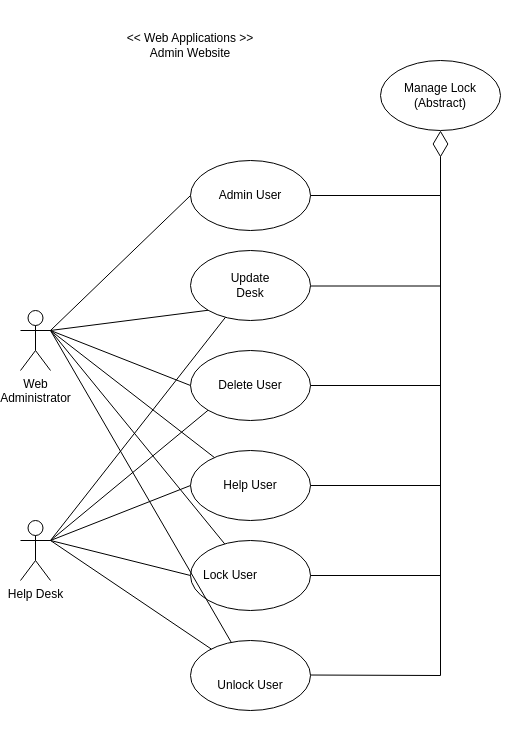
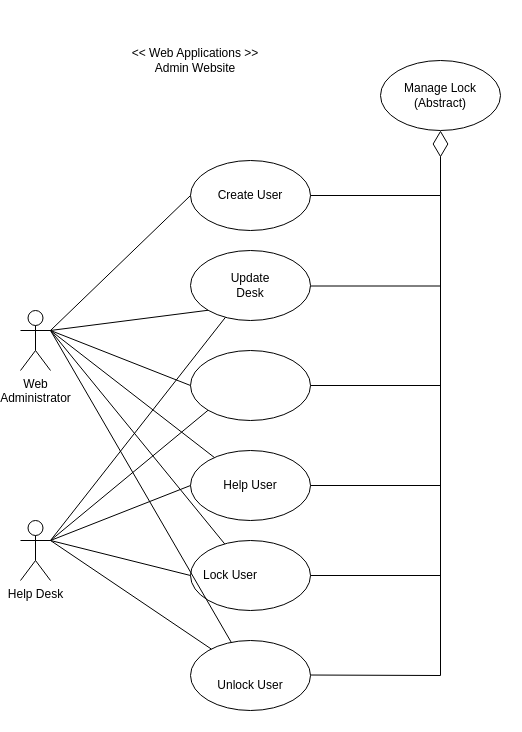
  <mxCell id="0" />
  <mxCell id="1" parent="0" />
  <mxCell id="2" value="Web&lt;br&gt;Administrator" style="shape=umlActor;verticalLabelPosition=bottom;verticalAlign=top;html=1;outlineConnect=0;" vertex="1" parent="1"><mxGeometry x="20" y="310" width="30" height="60" as="geometry" /></mxCell>
  <mxCell id="3" value="Help Desk" style="shape=umlActor;verticalLabelPosition=bottom;verticalAlign=top;html=1;outlineConnect=0;" vertex="1" parent="1"><mxGeometry x="20" y="520" width="30" height="60" as="geometry" /></mxCell>
- <mxCell id="4" value="&amp;lt;&amp;lt; Web Applications &amp;gt;&amp;gt;&lt;br&gt;Admin Website" style="text;html=1;strokeColor=none;fillColor=none;align=center;verticalAlign=middle;whiteSpace=wrap;rounded=0;" vertex="1" parent="1"><mxGeometry x="110" y="20" width="160" height="50" as="geometry" /></mxCell>
+ <mxCell id="4" value="&amp;lt;&amp;lt; Web Applications &amp;gt;&amp;gt;&lt;br&gt;Admin Website" style="text;html=1;strokeColor=none;fillColor=none;align=center;verticalAlign=middle;whiteSpace=wrap;rounded=0;" vertex="1" parent="1"><mxGeometry x="115" y="35" width="160" height="50" as="geometry" /></mxCell>
  <mxCell id="5" value="" style="ellipse;whiteSpace=wrap;html=1;" vertex="1" parent="1"><mxGeometry x="190" y="160" width="120" height="70" as="geometry" /></mxCell>
  <mxCell id="6" value="" style="ellipse;whiteSpace=wrap;html=1;" vertex="1" parent="1"><mxGeometry x="190" y="250" width="120" height="70" as="geometry" /></mxCell>
  <mxCell id="7" value="" style="ellipse;whiteSpace=wrap;html=1;" vertex="1" parent="1"><mxGeometry x="190" y="350" width="120" height="70" as="geometry" /></mxCell>
  <mxCell id="8" value="" style="ellipse;whiteSpace=wrap;html=1;" vertex="1" parent="1"><mxGeometry x="190" y="450" width="120" height="70" as="geometry" /></mxCell>
  <mxCell id="9" value="" style="ellipse;whiteSpace=wrap;html=1;" vertex="1" parent="1"><mxGeometry x="190" y="540" width="120" height="70" as="geometry" /></mxCell>
  <mxCell id="10" value="" style="ellipse;whiteSpace=wrap;html=1;" vertex="1" parent="1"><mxGeometry x="190" y="640" width="120" height="70" as="geometry" /></mxCell>
  <mxCell id="11" value="" style="ellipse;whiteSpace=wrap;html=1;" vertex="1" parent="1"><mxGeometry x="380" y="60" width="120" height="70" as="geometry" /></mxCell>
  <mxCell id="12" value="Manage Lock&lt;br&gt;(Abstract)" style="text;html=1;strokeColor=none;fillColor=none;align=center;verticalAlign=middle;whiteSpace=wrap;rounded=0;" vertex="1" parent="1"><mxGeometry x="390" y="80" width="100" height="30" as="geometry" /></mxCell>
- <mxCell id="13" value="Admin User" style="text;html=1;strokeColor=none;fillColor=none;align=center;verticalAlign=middle;whiteSpace=wrap;rounded=0;" vertex="1" parent="1"><mxGeometry x="210" y="180" width="80" height="30" as="geometry" /></mxCell>
+ <mxCell id="13" value="Create User" style="text;html=1;strokeColor=none;fillColor=none;align=center;verticalAlign=middle;whiteSpace=wrap;rounded=0;" vertex="1" parent="1"><mxGeometry x="210" y="180" width="80" height="30" as="geometry" /></mxCell>
  <mxCell id="14" value="Update Desk" style="text;html=1;strokeColor=none;fillColor=none;align=center;verticalAlign=middle;whiteSpace=wrap;rounded=0;" vertex="1" parent="1"><mxGeometry x="215" y="270" width="70" height="30" as="geometry" /></mxCell>
- <mxCell id="15" value="Delete User" style="text;html=1;strokeColor=none;fillColor=none;align=center;verticalAlign=middle;whiteSpace=wrap;rounded=0;" vertex="1" parent="1"><mxGeometry x="215" y="370" width="70" height="30" as="geometry" /></mxCell>
  <mxCell id="16" value="Help User" style="text;html=1;strokeColor=none;fillColor=none;align=center;verticalAlign=middle;whiteSpace=wrap;rounded=0;" vertex="1" parent="1"><mxGeometry x="220" y="470" width="60" height="30" as="geometry" /></mxCell>
  <mxCell id="17" value="Lock User" style="text;html=1;strokeColor=none;fillColor=none;align=center;verticalAlign=middle;whiteSpace=wrap;rounded=0;" vertex="1" parent="1"><mxGeometry x="200" y="560" width="60" height="30" as="geometry" /></mxCell>
  <mxCell id="18" value="Unlock User" style="text;html=1;strokeColor=none;fillColor=none;align=center;verticalAlign=middle;whiteSpace=wrap;rounded=0;" vertex="1" parent="1"><mxGeometry x="210" y="670" width="80" height="30" as="geometry" /></mxCell>
  <mxCell id="19" value="" style="endArrow=none;html=1;rounded=0;entryX=0;entryY=1;entryDx=0;entryDy=0;exitX=1;exitY=0.333;exitDx=0;exitDy=0;exitPerimeter=0;" edge="1" parent="1" source="2" target="6"><mxGeometry width="50" height="50" relative="1" as="geometry"><mxPoint x="80" y="330" as="sourcePoint" /><mxPoint x="100" y="300" as="targetPoint" /></mxGeometry></mxCell>
  <mxCell id="20" value="" style="endArrow=none;html=1;rounded=0;entryX=0;entryY=0.5;entryDx=0;entryDy=0;exitX=1;exitY=0.333;exitDx=0;exitDy=0;exitPerimeter=0;" edge="1" parent="1" source="2" target="7"><mxGeometry width="50" height="50" relative="1" as="geometry"><mxPoint x="60" y="350" as="sourcePoint" /><mxPoint x="140" y="340" as="targetPoint" /></mxGeometry></mxCell>
  <mxCell id="21" value="" style="endArrow=none;html=1;rounded=0;exitX=1;exitY=0.333;exitDx=0;exitDy=0;exitPerimeter=0;" edge="1" parent="1" source="2" target="8"><mxGeometry width="50" height="50" relative="1" as="geometry"><mxPoint x="80" y="460" as="sourcePoint" /><mxPoint x="130" y="410" as="targetPoint" /></mxGeometry></mxCell>
  <mxCell id="22" value="" style="endArrow=none;html=1;rounded=0;exitX=1;exitY=0.333;exitDx=0;exitDy=0;exitPerimeter=0;" edge="1" parent="1" source="2" target="9"><mxGeometry width="50" height="50" relative="1" as="geometry"><mxPoint x="30" y="560" as="sourcePoint" /><mxPoint x="80" y="510" as="targetPoint" /></mxGeometry></mxCell>
  <mxCell id="23" value="" style="endArrow=none;html=1;rounded=0;exitX=1;exitY=0.333;exitDx=0;exitDy=0;exitPerimeter=0;" edge="1" parent="1" source="2" target="10"><mxGeometry width="50" height="50" relative="1" as="geometry"><mxPoint x="30" y="560" as="sourcePoint" /><mxPoint x="80" y="510" as="targetPoint" /></mxGeometry></mxCell>
  <mxCell id="24" value="" style="endArrow=none;html=1;rounded=0;exitX=1;exitY=0.333;exitDx=0;exitDy=0;exitPerimeter=0;" edge="1" parent="1" source="3" target="6"><mxGeometry width="50" height="50" relative="1" as="geometry"><mxPoint x="60" y="520" as="sourcePoint" /><mxPoint x="80" y="510" as="targetPoint" /></mxGeometry></mxCell>
  <mxCell id="25" value="" style="endArrow=none;html=1;rounded=0;entryX=0;entryY=1;entryDx=0;entryDy=0;exitX=1;exitY=0.333;exitDx=0;exitDy=0;exitPerimeter=0;" edge="1" parent="1" source="3" target="7"><mxGeometry width="50" height="50" relative="1" as="geometry"><mxPoint x="30" y="560" as="sourcePoint" /><mxPoint x="80" y="510" as="targetPoint" /></mxGeometry></mxCell>
  <mxCell id="26" value="" style="endArrow=none;html=1;rounded=0;entryX=0;entryY=0.5;entryDx=0;entryDy=0;" edge="1" parent="1" target="8"><mxGeometry width="50" height="50" relative="1" as="geometry"><mxPoint x="50" y="540" as="sourcePoint" /><mxPoint x="80" y="510" as="targetPoint" /></mxGeometry></mxCell>
  <mxCell id="27" value="" style="endArrow=none;html=1;rounded=0;entryX=0;entryY=0.5;entryDx=0;entryDy=0;exitX=1;exitY=0.333;exitDx=0;exitDy=0;exitPerimeter=0;" edge="1" parent="1" source="3" target="9"><mxGeometry width="50" height="50" relative="1" as="geometry"><mxPoint x="30" y="560" as="sourcePoint" /><mxPoint x="80" y="510" as="targetPoint" /></mxGeometry></mxCell>
  <mxCell id="28" value="" style="endArrow=none;html=1;rounded=0;exitX=1;exitY=0.333;exitDx=0;exitDy=0;exitPerimeter=0;" edge="1" parent="1" source="3" target="10"><mxGeometry width="50" height="50" relative="1" as="geometry"><mxPoint x="30" y="560" as="sourcePoint" /><mxPoint x="80" y="510" as="targetPoint" /></mxGeometry></mxCell>
  <mxCell id="29" value="" style="endArrow=none;html=1;rounded=0;entryX=0;entryY=0.5;entryDx=0;entryDy=0;exitX=1;exitY=0.333;exitDx=0;exitDy=0;exitPerimeter=0;" edge="1" parent="1" source="2" target="5"><mxGeometry width="50" height="50" relative="1" as="geometry"><mxPoint x="40" y="300" as="sourcePoint" /><mxPoint x="179" y="262" as="targetPoint" /></mxGeometry></mxCell>
  <mxCell id="30" value="" style="endArrow=diamondThin;endFill=0;endSize=24;html=1;rounded=0;entryX=0.5;entryY=1;entryDx=0;entryDy=0;" edge="1" parent="1" target="11"><mxGeometry width="160" relative="1" as="geometry"><mxPoint x="310" y="674.52" as="sourcePoint" /><mxPoint x="470" y="674.52" as="targetPoint" /><Array as="points"><mxPoint x="440" y="675" /></Array></mxGeometry></mxCell>
  <mxCell id="31" value="" style="line;strokeWidth=1;fillColor=none;align=left;verticalAlign=middle;spacingTop=-1;spacingLeft=3;spacingRight=3;rotatable=0;labelPosition=right;points=[];portConstraint=eastwest;strokeColor=inherit;" vertex="1" parent="1"><mxGeometry x="310" y="571" width="130" height="8" as="geometry" /></mxCell>
  <mxCell id="32" value="" style="line;strokeWidth=1;fillColor=none;align=left;verticalAlign=middle;spacingTop=-1;spacingLeft=3;spacingRight=3;rotatable=0;labelPosition=right;points=[];portConstraint=eastwest;strokeColor=inherit;" vertex="1" parent="1"><mxGeometry x="310" y="409.5" width="130" height="151" as="geometry" /></mxCell>
  <mxCell id="33" value="" style="line;strokeWidth=1;fillColor=none;align=left;verticalAlign=middle;spacingTop=-1;spacingLeft=3;spacingRight=3;rotatable=0;labelPosition=right;points=[];portConstraint=eastwest;strokeColor=inherit;" vertex="1" parent="1"><mxGeometry x="310" y="309.5" width="130" height="151" as="geometry" /></mxCell>
  <mxCell id="34" value="" style="line;strokeWidth=1;fillColor=none;align=left;verticalAlign=middle;spacingTop=-1;spacingLeft=3;spacingRight=3;rotatable=0;labelPosition=right;points=[];portConstraint=eastwest;strokeColor=inherit;" vertex="1" parent="1"><mxGeometry x="310" y="210" width="130" height="151" as="geometry" /></mxCell>
  <mxCell id="35" value="" style="line;strokeWidth=1;fillColor=none;align=left;verticalAlign=middle;spacingTop=-1;spacingLeft=3;spacingRight=3;rotatable=0;labelPosition=right;points=[];portConstraint=eastwest;strokeColor=inherit;" vertex="1" parent="1"><mxGeometry x="310" y="119.5" width="130" height="151" as="geometry" /></mxCell>
